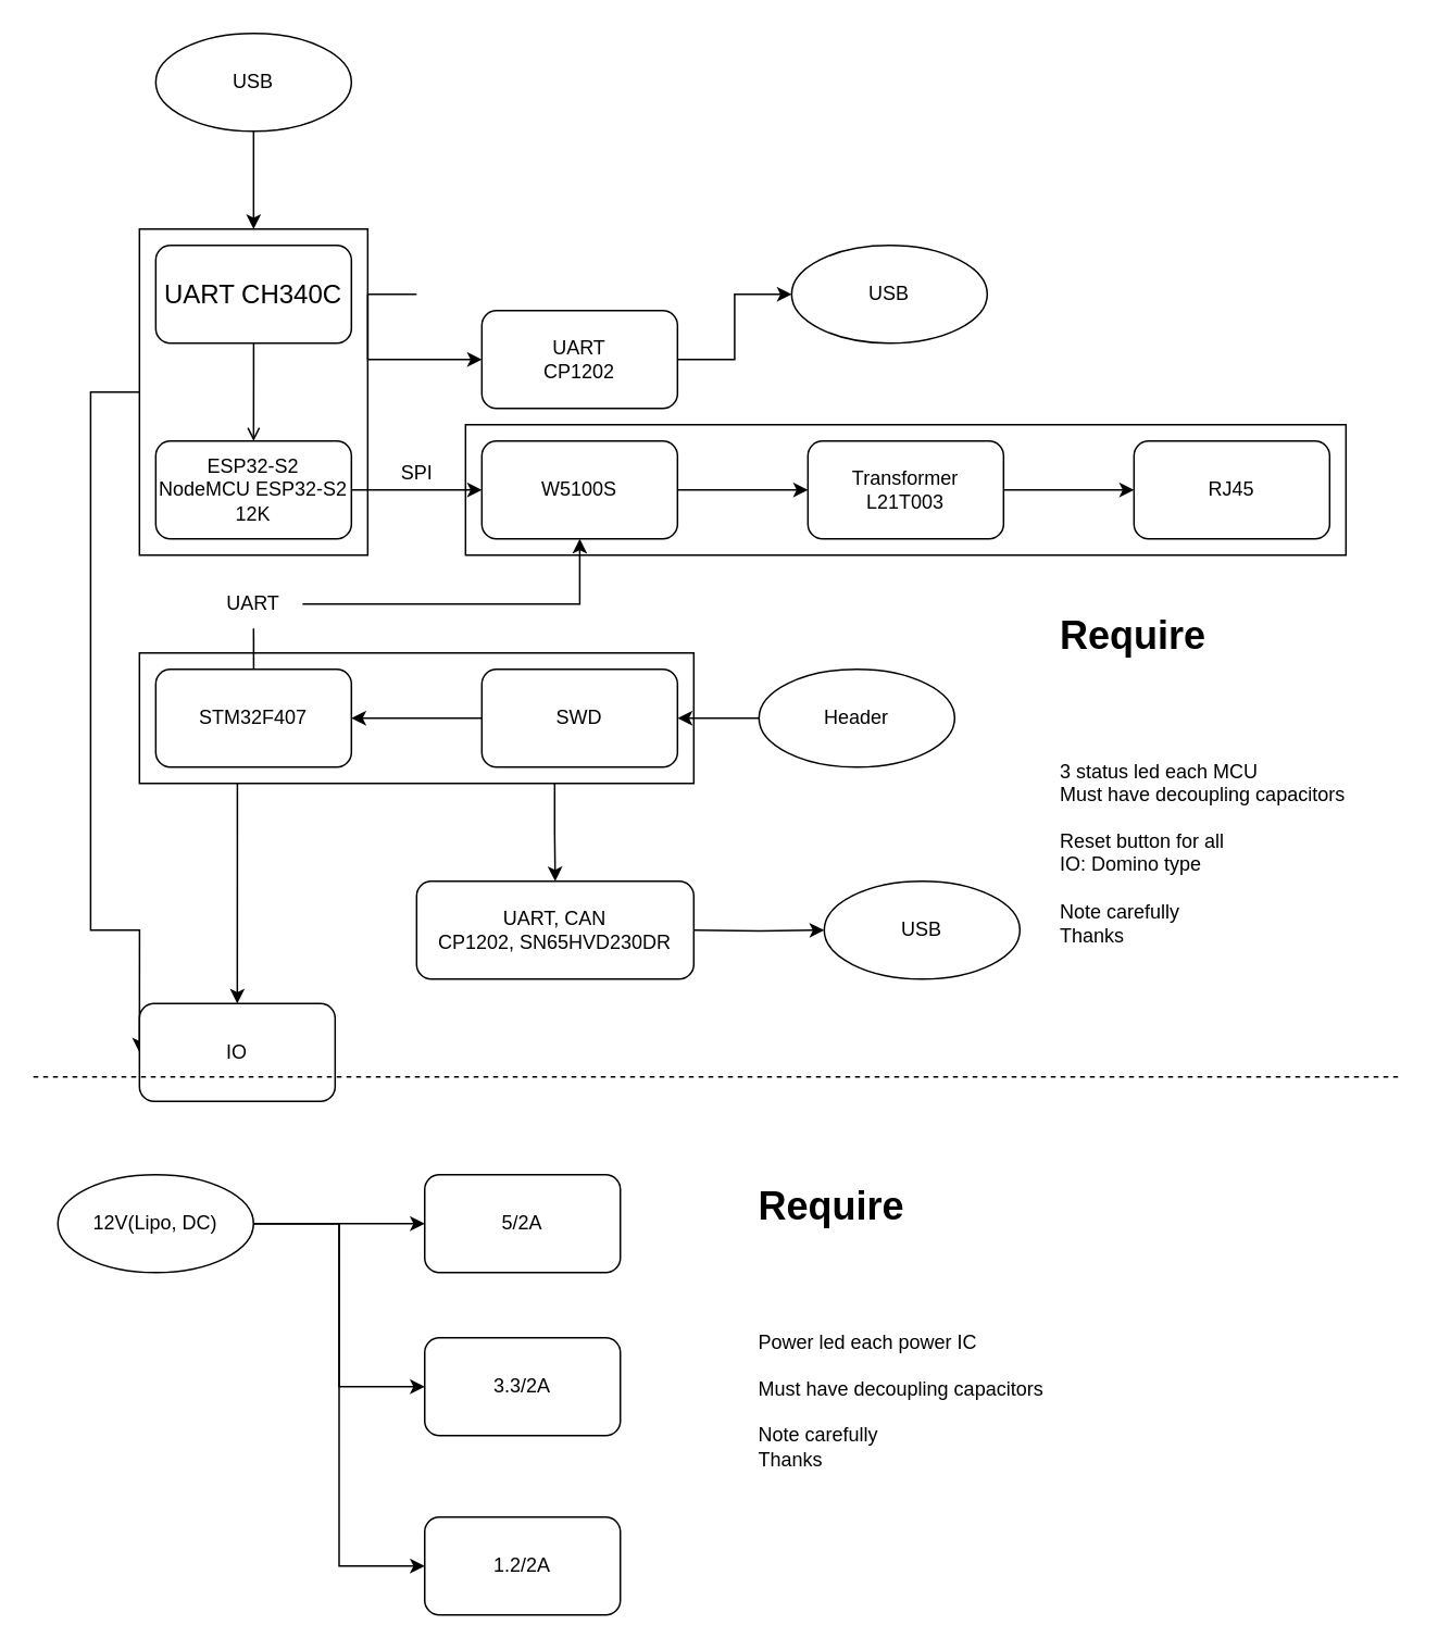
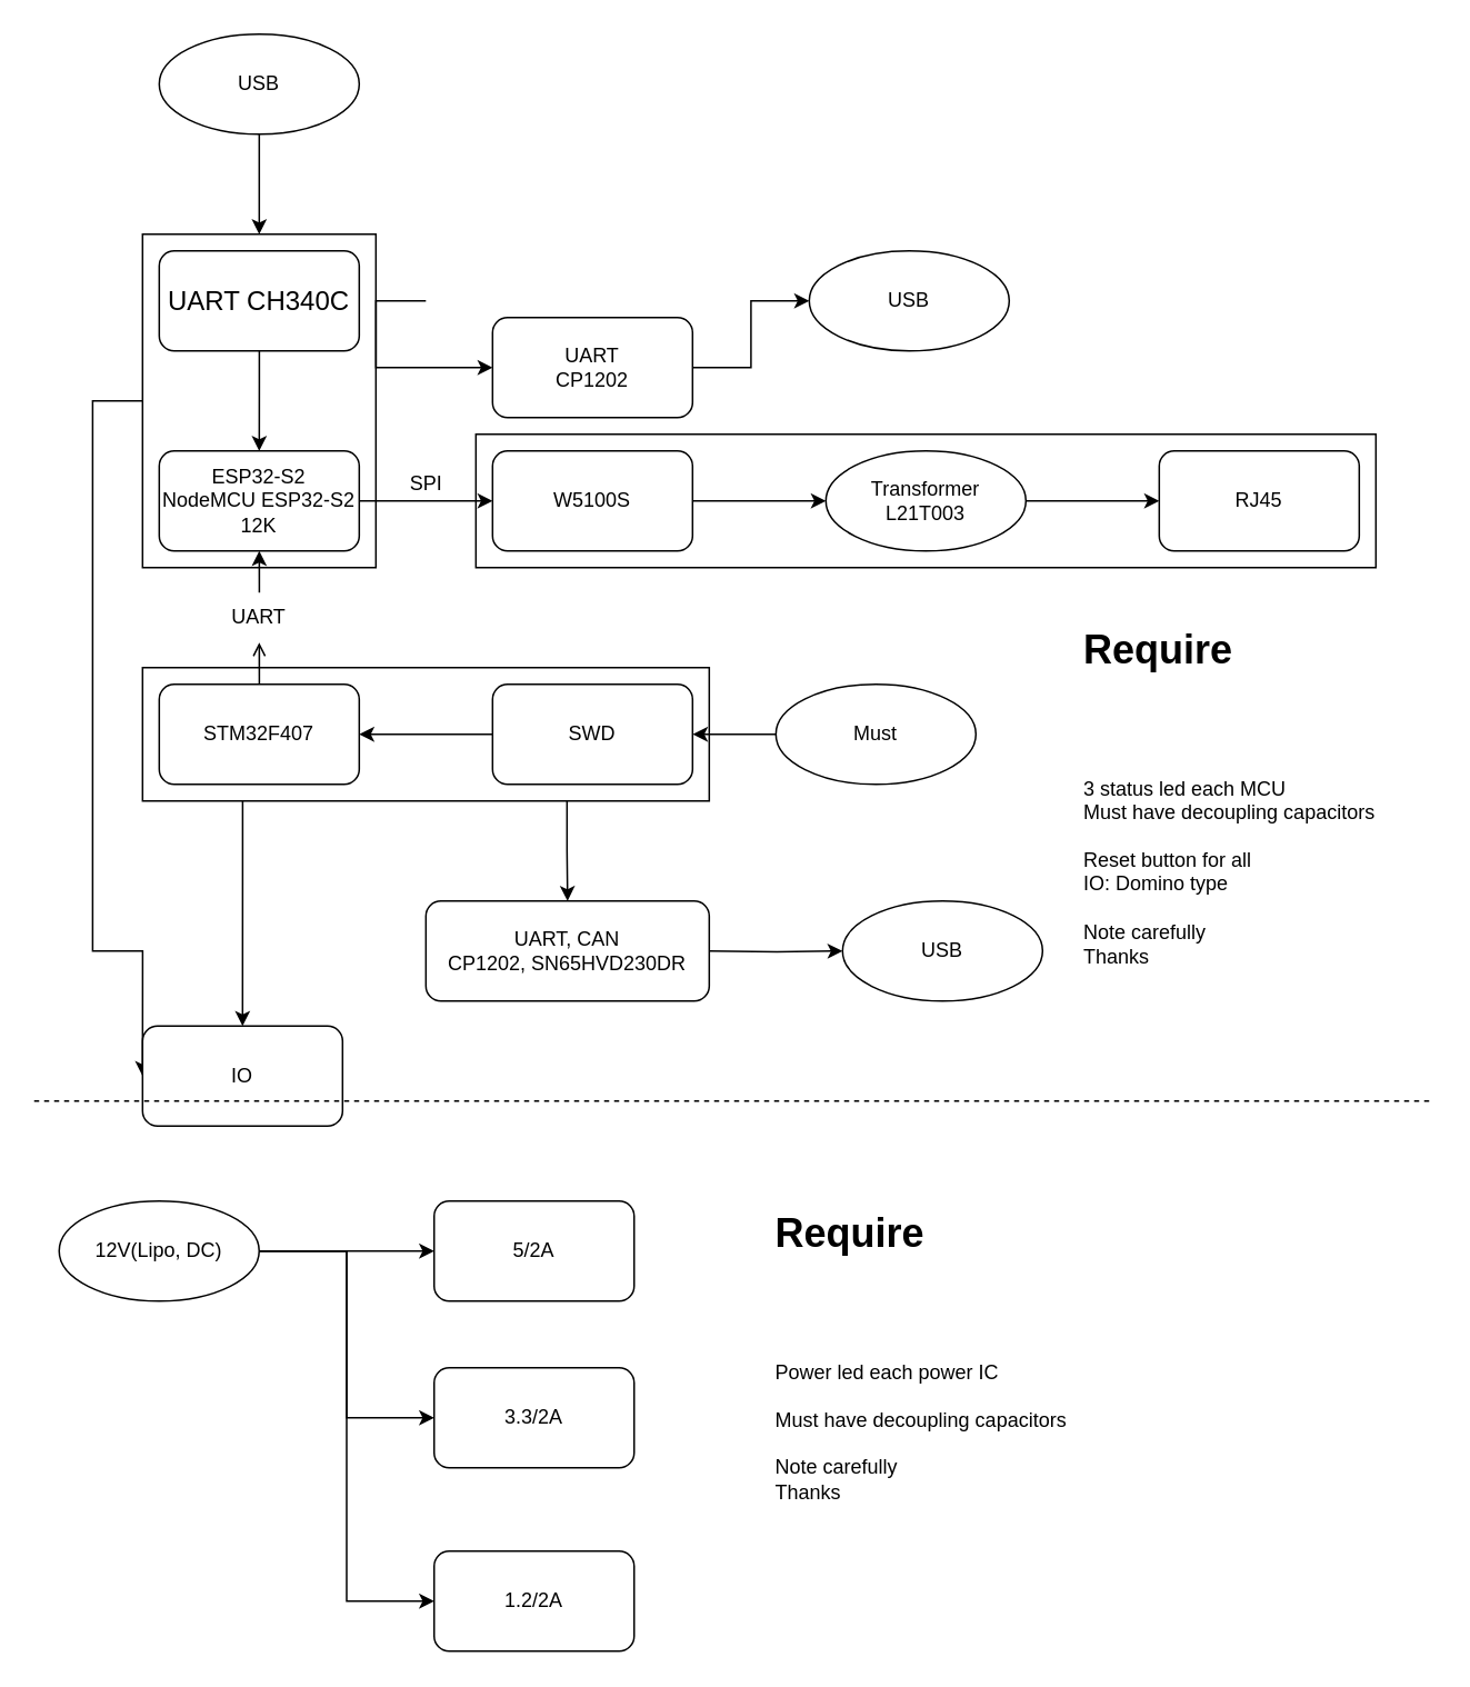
  <mxCell id="0" />
  <mxCell id="1" parent="0" />
  <mxCell id="2" style="edgeStyle=orthogonalEdgeStyle;rounded=0;orthogonalLoop=1;jettySize=auto;html=1;exitX=1;exitY=0.5;exitDx=0;exitDy=0;entryX=0;entryY=0.5;entryDx=0;entryDy=0;" parent="1" source="3" target="5" edge="1"><mxGeometry relative="1" as="geometry" /></mxCell>
  <mxCell id="3" value="ESP32-S2&lt;br&gt;NodeMCU ESP32-S2 12K" style="rounded=1;whiteSpace=wrap;html=1;" parent="1" vertex="1"><mxGeometry x="95.05" y="270" width="120" height="60" as="geometry" /></mxCell>
  <mxCell id="4" style="edgeStyle=orthogonalEdgeStyle;rounded=0;orthogonalLoop=1;jettySize=auto;html=1;exitX=1;exitY=0.5;exitDx=0;exitDy=0;entryX=0;entryY=0.5;entryDx=0;entryDy=0;" parent="1" source="5" target="8" edge="1"><mxGeometry relative="1" as="geometry" /></mxCell>
  <mxCell id="5" value="W5100S" style="rounded=1;whiteSpace=wrap;html=1;" parent="1" vertex="1"><mxGeometry x="295.05" y="270" width="120" height="60" as="geometry" /></mxCell>
  <mxCell id="6" value="SPI" style="text;html=1;align=center;verticalAlign=middle;resizable=0;points=[];autosize=1;strokeColor=none;fillColor=none;" parent="1" vertex="1"><mxGeometry x="235.05" y="275" width="40" height="30" as="geometry" /></mxCell>
  <mxCell id="7" style="edgeStyle=orthogonalEdgeStyle;rounded=0;orthogonalLoop=1;jettySize=auto;html=1;exitX=1;exitY=0.5;exitDx=0;exitDy=0;entryX=0;entryY=0.5;entryDx=0;entryDy=0;" parent="1" source="8" target="9" edge="1"><mxGeometry relative="1" as="geometry" /></mxCell>
- <mxCell id="8" value="Transformer&lt;br&gt;&lt;span class=&quot;fontstyle0&quot;&gt;L21T003&lt;/span&gt; &lt;br/&gt;" style="rounded=1;whiteSpace=wrap;html=1;" parent="1" vertex="1"><mxGeometry x="495.05" y="270" width="120" height="60" as="geometry" /></mxCell>
+ <mxCell id="8" value="Transformer&lt;br&gt;&lt;span class=&quot;fontstyle0&quot;&gt;L21T003&lt;/span&gt; &lt;br/&gt;" style="ellipse;whiteSpace=wrap;html=1;" parent="1" vertex="1"><mxGeometry x="495.05" y="270" width="120" height="60" as="geometry" /></mxCell>
  <mxCell id="9" value="RJ45" style="rounded=1;whiteSpace=wrap;html=1;" parent="1" vertex="1"><mxGeometry x="695.05" y="270" width="120" height="60" as="geometry" /></mxCell>
- <mxCell id="10" style="edgeStyle=orthogonalEdgeStyle;rounded=0;orthogonalLoop=1;jettySize=auto;html=1;startArrow=none;" parent="1" source="12" target="5" edge="1"><mxGeometry relative="1" as="geometry" /></mxCell>
+ <mxCell id="10" style="edgeStyle=orthogonalEdgeStyle;rounded=0;orthogonalLoop=1;jettySize=auto;html=1;entryX=0.5;entryY=1;entryDx=0;entryDy=0;startArrow=none;" parent="1" source="12" target="3" edge="1"><mxGeometry relative="1" as="geometry" /></mxCell>
  <mxCell id="11" value="STM32F407" style="rounded=1;whiteSpace=wrap;html=1;" parent="1" vertex="1"><mxGeometry x="95.05" y="410" width="120" height="60" as="geometry" /></mxCell>
  <mxCell id="12" value="UART" style="text;html=1;strokeColor=none;fillColor=none;align=center;verticalAlign=middle;whiteSpace=wrap;rounded=0;" parent="1" vertex="1"><mxGeometry x="125.05" y="355" width="60" height="30" as="geometry" /></mxCell>
- <mxCell id="13" value="" style="edgeStyle=orthogonalEdgeStyle;rounded=0;orthogonalLoop=1;jettySize=auto;html=1;entryX=0.5;entryY=1;entryDx=0;entryDy=0;endArrow=none;" parent="1" source="11" target="12" edge="1"><mxGeometry relative="1" as="geometry"><mxPoint x="155.05" y="410" as="sourcePoint" /><mxPoint x="155.05" y="330" as="targetPoint" /></mxGeometry></mxCell>
- <mxCell id="14" style="edgeStyle=orthogonalEdgeStyle;rounded=0;orthogonalLoop=1;jettySize=auto;html=1;entryX=0.5;entryY=0;entryDx=0;entryDy=0;endArrow=open;" parent="1" source="15" target="3" edge="1"><mxGeometry relative="1" as="geometry"><Array as="points"><mxPoint x="155.05" y="230" /><mxPoint x="155.05" y="230" /></Array></mxGeometry></mxCell>
+ <mxCell id="13" value="" style="edgeStyle=orthogonalEdgeStyle;rounded=0;orthogonalLoop=1;jettySize=auto;html=1;entryX=0.5;entryY=1;entryDx=0;entryDy=0;endArrow=open;" parent="1" source="11" target="12" edge="1"><mxGeometry relative="1" as="geometry"><mxPoint x="155.05" y="410" as="sourcePoint" /><mxPoint x="155.05" y="330" as="targetPoint" /></mxGeometry></mxCell>
+ <mxCell id="14" style="edgeStyle=orthogonalEdgeStyle;rounded=0;orthogonalLoop=1;jettySize=auto;html=1;entryX=0.5;entryY=0;entryDx=0;entryDy=0;" parent="1" source="15" target="3" edge="1"><mxGeometry relative="1" as="geometry"><Array as="points"><mxPoint x="155.05" y="230" /><mxPoint x="155.05" y="230" /></Array></mxGeometry></mxCell>
  <mxCell id="15" value="&lt;span style=&quot;font-family: Arial; font-size: 16px; text-align: left; background-color: rgb(255, 255, 255);&quot;&gt;UART CH340C&lt;/span&gt;" style="rounded=1;whiteSpace=wrap;html=1;" parent="1" vertex="1"><mxGeometry x="95.05" y="150" width="120" height="60" as="geometry" /></mxCell>
  <mxCell id="16" style="edgeStyle=orthogonalEdgeStyle;rounded=0;orthogonalLoop=1;jettySize=auto;html=1;exitX=0;exitY=0.5;exitDx=0;exitDy=0;entryX=1;entryY=0.5;entryDx=0;entryDy=0;" parent="1" source="17" target="11" edge="1"><mxGeometry relative="1" as="geometry" /></mxCell>
  <mxCell id="17" value="SWD" style="rounded=1;whiteSpace=wrap;html=1;" parent="1" vertex="1"><mxGeometry x="295.05" y="410" width="120" height="60" as="geometry" /></mxCell>
  <mxCell id="18" style="edgeStyle=orthogonalEdgeStyle;rounded=0;orthogonalLoop=1;jettySize=auto;html=1;exitX=0;exitY=0.5;exitDx=0;exitDy=0;entryX=0;entryY=0.5;entryDx=0;entryDy=0;" parent="1" source="20" target="24" edge="1"><mxGeometry relative="1" as="geometry"><mxPoint x="85.05" y="570" as="targetPoint" /><Array as="points"><mxPoint x="55.05" y="240" /><mxPoint x="55.05" y="570" /></Array></mxGeometry></mxCell>
  <mxCell id="19" style="edgeStyle=orthogonalEdgeStyle;rounded=0;orthogonalLoop=1;jettySize=auto;html=1;entryX=0;entryY=0.5;entryDx=0;entryDy=0;" parent="1" target="27" edge="1"><mxGeometry relative="1" as="geometry"><mxPoint x="255.05" y="180" as="sourcePoint" /><Array as="points"><mxPoint x="225.05" y="180" /></Array></mxGeometry></mxCell>
  <mxCell id="20" value="" style="rounded=0;whiteSpace=wrap;html=1;fillColor=none;" parent="1" vertex="1"><mxGeometry x="85.05" y="140" width="140" height="200" as="geometry" /></mxCell>
  <mxCell id="21" style="edgeStyle=orthogonalEdgeStyle;rounded=0;orthogonalLoop=1;jettySize=auto;html=1;entryX=0.5;entryY=0;entryDx=0;entryDy=0;" parent="1" source="22" target="24" edge="1"><mxGeometry relative="1" as="geometry"><mxPoint x="255.05" y="530" as="targetPoint" /><Array as="points"><mxPoint x="145.05" y="510" /><mxPoint x="145.05" y="510" /></Array></mxGeometry></mxCell>
  <mxCell id="22" value="" style="rounded=0;whiteSpace=wrap;html=1;fillColor=none;" parent="1" vertex="1"><mxGeometry x="85.05" y="400" width="340" height="80" as="geometry" /></mxCell>
  <mxCell id="23" value="" style="rounded=0;whiteSpace=wrap;html=1;fillColor=none;" parent="1" vertex="1"><mxGeometry x="285.05" y="260" width="540" height="80" as="geometry" /></mxCell>
  <mxCell id="24" value="IO" style="rounded=1;whiteSpace=wrap;html=1;fillColor=default;" parent="1" vertex="1"><mxGeometry x="85.05" y="615" width="120" height="60" as="geometry" /></mxCell>
  <mxCell id="25" value="&lt;h1&gt;&lt;span style=&quot;background-color: initial;&quot;&gt;Require&lt;/span&gt;&lt;/h1&gt;&lt;h1&gt;&lt;br&gt;&lt;/h1&gt;&lt;div&gt;3 status led each MCU&lt;/div&gt;&lt;div&gt;Must have decoupling capacitors&lt;br&gt;&lt;/div&gt;&lt;div&gt;&lt;br&gt;&lt;/div&gt;&lt;div&gt;Reset button for all&lt;/div&gt;&lt;div&gt;IO: Domino type&lt;/div&gt;&lt;div&gt;&lt;br&gt;&lt;/div&gt;&lt;div&gt;Note carefully&lt;/div&gt;&lt;div&gt;Thanks&lt;/div&gt;&lt;div&gt;&lt;span style=&quot;background-color: initial; font-size: 12px; font-weight: normal;&quot;&gt;&lt;br&gt;&lt;/span&gt;&lt;/div&gt;" style="text;html=1;strokeColor=none;fillColor=none;spacing=5;spacingTop=-20;whiteSpace=wrap;overflow=hidden;rounded=0;" parent="1" vertex="1"><mxGeometry x="645.05" y="370" width="190" height="230" as="geometry" /></mxCell>
  <mxCell id="26" value="" style="edgeStyle=orthogonalEdgeStyle;rounded=0;orthogonalLoop=1;jettySize=auto;html=1;fontSize=12;" parent="1" source="27" target="30" edge="1"><mxGeometry relative="1" as="geometry" /></mxCell>
  <mxCell id="27" value="UART&lt;br&gt;CP1202" style="rounded=1;whiteSpace=wrap;html=1;fillColor=default;" parent="1" vertex="1"><mxGeometry x="295.05" y="190" width="120" height="60" as="geometry" /></mxCell>
  <mxCell id="28" value="UART, CAN&lt;br&gt;CP1202,&amp;nbsp;SN65HVD230DR" style="rounded=1;whiteSpace=wrap;html=1;fillColor=default;" parent="1" vertex="1"><mxGeometry x="255.05" y="540" width="170" height="60" as="geometry" /></mxCell>
  <mxCell id="29" value="" style="endArrow=classic;html=1;rounded=0;" parent="1" edge="1"><mxGeometry width="50" height="50" relative="1" as="geometry"><mxPoint x="339.71" y="480" as="sourcePoint" /><mxPoint x="340.05" y="540" as="targetPoint" /><Array as="points"><mxPoint x="339.71" y="510" /></Array></mxGeometry></mxCell>
  <mxCell id="30" value="USB" style="ellipse;whiteSpace=wrap;html=1;rounded=1;" parent="1" vertex="1"><mxGeometry x="485.05" y="150" width="120" height="60" as="geometry" /></mxCell>
  <mxCell id="31" value="" style="edgeStyle=orthogonalEdgeStyle;rounded=0;orthogonalLoop=1;jettySize=auto;html=1;fontSize=12;" parent="1" target="32" edge="1"><mxGeometry relative="1" as="geometry"><mxPoint x="425.05" y="570" as="sourcePoint" /></mxGeometry></mxCell>
  <mxCell id="32" value="USB" style="ellipse;whiteSpace=wrap;html=1;rounded=1;" parent="1" vertex="1"><mxGeometry x="505.05" y="540" width="120" height="60" as="geometry" /></mxCell>
  <mxCell id="33" style="edgeStyle=orthogonalEdgeStyle;rounded=0;orthogonalLoop=1;jettySize=auto;html=1;exitX=0.5;exitY=1;exitDx=0;exitDy=0;entryX=0.5;entryY=0;entryDx=0;entryDy=0;fontSize=12;" parent="1" source="34" target="20" edge="1"><mxGeometry relative="1" as="geometry" /></mxCell>
  <mxCell id="34" value="USB" style="ellipse;whiteSpace=wrap;html=1;rounded=1;" parent="1" vertex="1"><mxGeometry x="95.05" y="20" width="120" height="60" as="geometry" /></mxCell>
  <mxCell id="35" style="edgeStyle=orthogonalEdgeStyle;rounded=0;orthogonalLoop=1;jettySize=auto;html=1;exitX=0;exitY=0.5;exitDx=0;exitDy=0;entryX=0.971;entryY=0.5;entryDx=0;entryDy=0;entryPerimeter=0;fontSize=12;" parent="1" source="36" target="22" edge="1"><mxGeometry relative="1" as="geometry" /></mxCell>
- <mxCell id="36" value="Header" style="ellipse;whiteSpace=wrap;html=1;fontSize=12;fillColor=default;" parent="1" vertex="1"><mxGeometry x="465.05" y="410" width="120" height="60" as="geometry" /></mxCell>
+ <mxCell id="36" value="Must" style="ellipse;whiteSpace=wrap;html=1;fontSize=12;fillColor=default;" parent="1" vertex="1"><mxGeometry x="465.05" y="410" width="120" height="60" as="geometry" /></mxCell>
  <mxCell id="37" value="5/2A" style="rounded=1;whiteSpace=wrap;html=1;fontSize=12;fillColor=default;" parent="1" vertex="1"><mxGeometry x="260" y="720" width="120" height="60" as="geometry" /></mxCell>
  <mxCell id="38" style="edgeStyle=orthogonalEdgeStyle;rounded=0;orthogonalLoop=1;jettySize=auto;html=1;exitX=1;exitY=0.5;exitDx=0;exitDy=0;fontSize=12;" parent="1" source="41" target="37" edge="1"><mxGeometry relative="1" as="geometry" /></mxCell>
  <mxCell id="39" style="edgeStyle=orthogonalEdgeStyle;rounded=0;orthogonalLoop=1;jettySize=auto;html=1;exitX=1;exitY=0.5;exitDx=0;exitDy=0;entryX=0;entryY=0.5;entryDx=0;entryDy=0;fontSize=12;" parent="1" source="41" target="42" edge="1"><mxGeometry relative="1" as="geometry" /></mxCell>
  <mxCell id="40" style="edgeStyle=orthogonalEdgeStyle;rounded=0;orthogonalLoop=1;jettySize=auto;html=1;exitX=1;exitY=0.5;exitDx=0;exitDy=0;entryX=0;entryY=0.5;entryDx=0;entryDy=0;fontSize=12;" parent="1" source="41" target="43" edge="1"><mxGeometry relative="1" as="geometry" /></mxCell>
  <mxCell id="41" value="12V(Lipo, DC)" style="ellipse;whiteSpace=wrap;html=1;fontSize=12;fillColor=default;" parent="1" vertex="1"><mxGeometry x="35" y="720" width="120" height="60" as="geometry" /></mxCell>
  <mxCell id="42" value="3.3/2A" style="rounded=1;whiteSpace=wrap;html=1;fontSize=12;fillColor=default;" parent="1" vertex="1"><mxGeometry x="260" y="820" width="120" height="60" as="geometry" /></mxCell>
  <mxCell id="43" value="1.2/2A" style="rounded=1;whiteSpace=wrap;html=1;fontSize=12;fillColor=default;" parent="1" vertex="1"><mxGeometry x="260" y="930" width="120" height="60" as="geometry" /></mxCell>
  <mxCell id="44" value="&lt;h1&gt;&lt;span style=&quot;background-color: initial;&quot;&gt;Require&lt;/span&gt;&lt;/h1&gt;&lt;h1&gt;&lt;br&gt;&lt;/h1&gt;&lt;div&gt;Power led each power IC&lt;/div&gt;&lt;div&gt;&lt;br&gt;&lt;/div&gt;&lt;div&gt;Must have decoupling capacitors&lt;br&gt;&lt;/div&gt;&lt;div&gt;&lt;br&gt;&lt;/div&gt;&lt;div&gt;Note carefully&lt;/div&gt;&lt;div&gt;Thanks&lt;/div&gt;&lt;div&gt;&lt;span style=&quot;background-color: initial; font-size: 12px; font-weight: normal;&quot;&gt;&lt;br&gt;&lt;/span&gt;&lt;/div&gt;" style="text;html=1;strokeColor=none;fillColor=none;spacing=5;spacingTop=-20;whiteSpace=wrap;overflow=hidden;rounded=0;" parent="1" vertex="1"><mxGeometry x="460.05" y="720" width="190" height="230" as="geometry" /></mxCell>
  <mxCell id="45" value="" style="endArrow=none;dashed=1;html=1;rounded=0;fontSize=12;" parent="1" edge="1"><mxGeometry width="50" height="50" relative="1" as="geometry"><mxPoint y="660" as="sourcePoint" x="20" /><mxPoint x="860" y="660" as="targetPoint" /></mxGeometry></mxCell>
